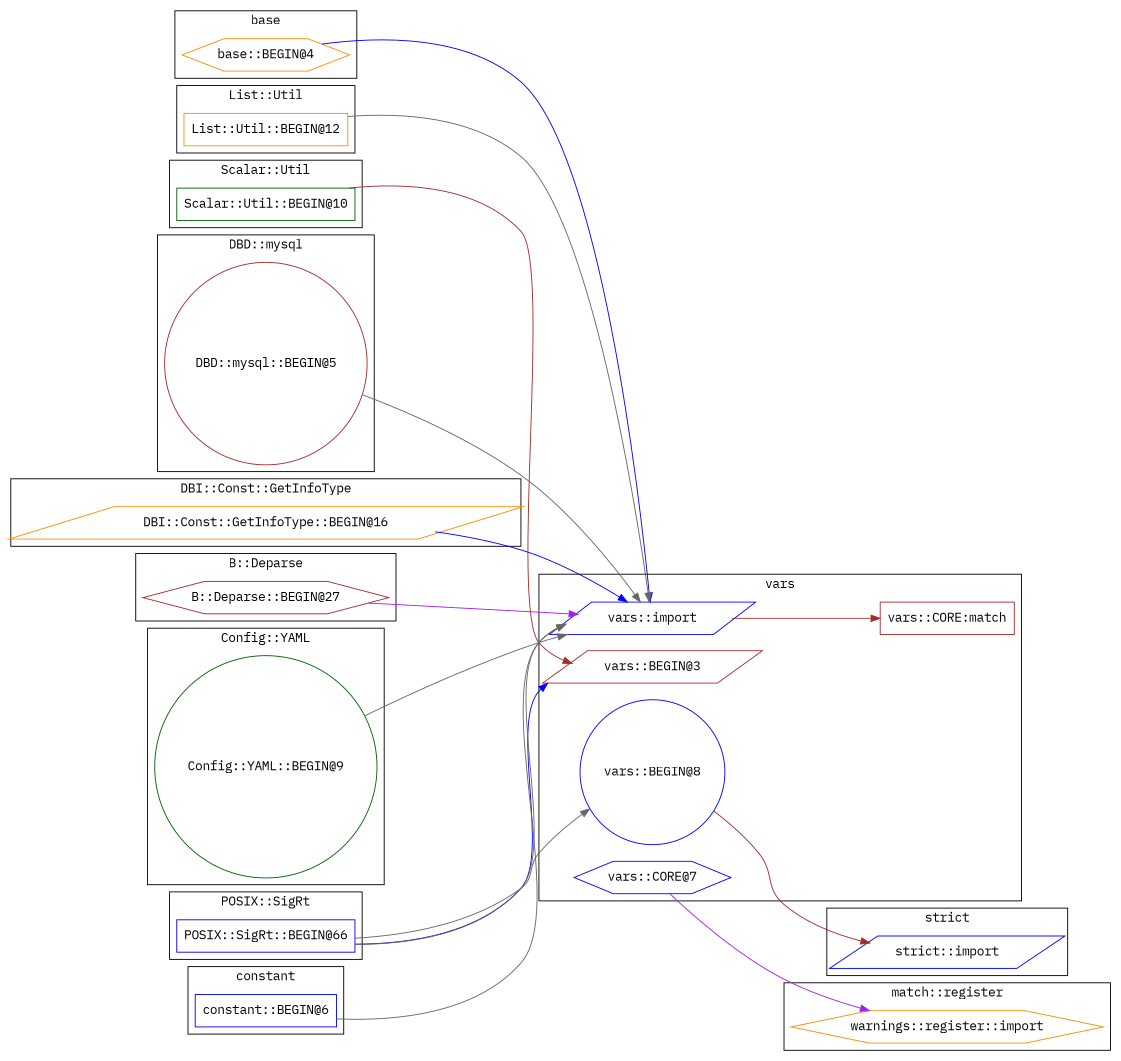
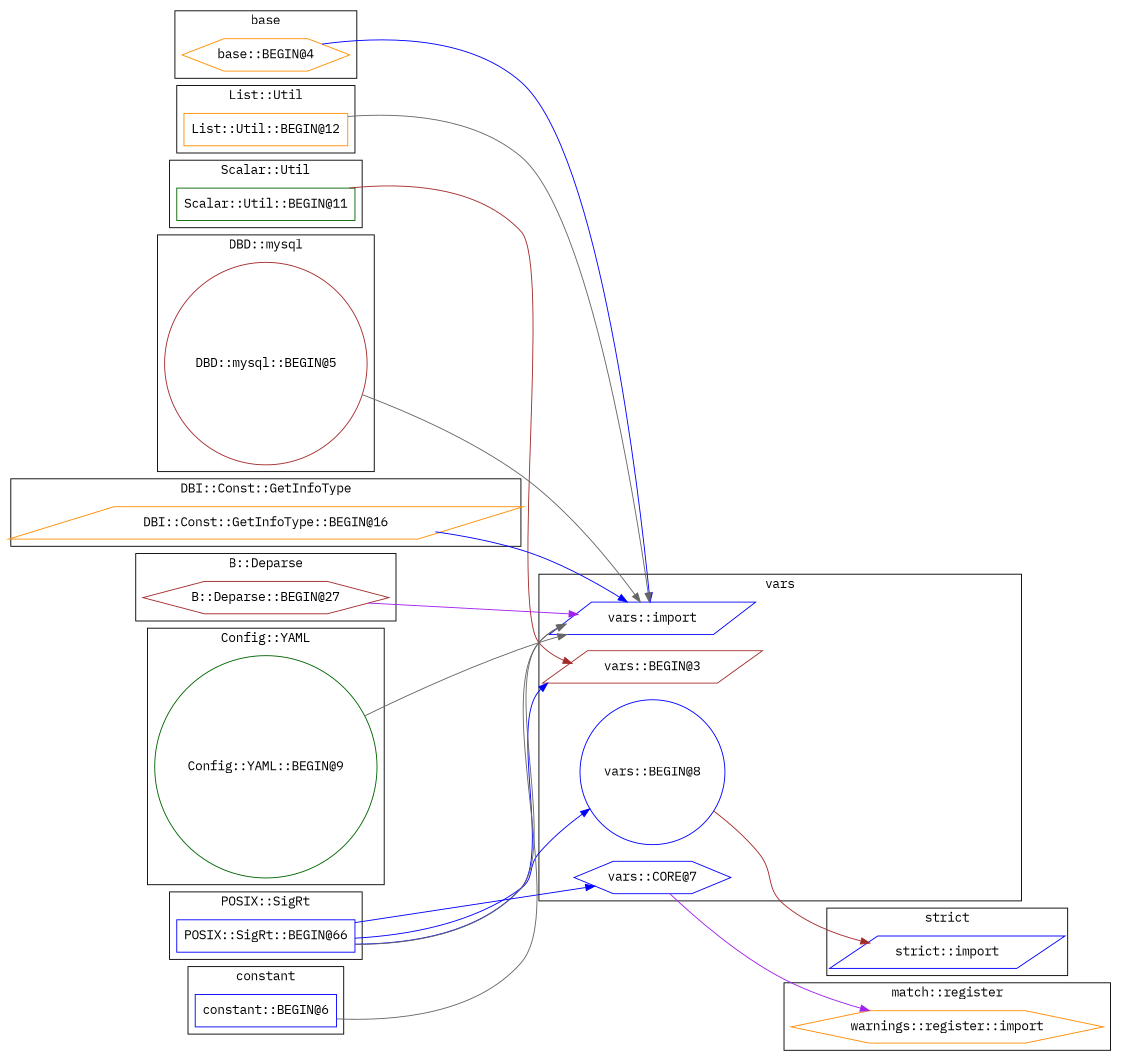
  digraph {
    fontname="IBM Plex Mono"
    rankdir=LR
    node [color=blue fontname="IBM Plex Mono" shape=box]
    edge [color=blue fontname="IBM Plex Mono"]
    "base::BEGIN@4" [color=darkorange shape=hexagon]
    "List::Util::BEGIN@12" [color=darkorange]
    "vars::BEGIN@3" [color=brown shape=parallelogram]
    "vars::BEGIN@8" [shape=circle]
    "vars::import" [shape=parallelogram]
-   "vars::CORE:match" [color=brown]
    n7 [label="vars::CORE@7" shape=hexagon]
    "strict::import" [shape=parallelogram]
-   "Scalar::Util::BEGIN@10" [color=darkgreen]
+   "Scalar::Util::BEGIN@10" [color=darkgreen label="Scalar::Util::BEGIN@11"]
    "DBD::mysql::BEGIN@5" [color=brown shape=circle]
    "DBI::Const::GetInfoType::BEGIN@16" [color=darkorange shape=parallelogram]
    "B::Deparse::BEGIN@27" [color=brown shape=hexagon]
    "Config::YAML::BEGIN@9" [color=darkgreen shape=circle]
    "POSIX::SigRt::BEGIN@66"
    "constant::BEGIN@6"
    "warnings::register::import" [color=darkorange shape=hexagon]
    subgraph cluster_1 {
      label=base
      "base::BEGIN@4"
    }
    subgraph cluster_2 {
      label="List::Util"
      "List::Util::BEGIN@12"
    }
    subgraph cluster_3 {
      label=vars
      "vars::BEGIN@3"
      "vars::BEGIN@8"
      "vars::import"
-     "vars::CORE:match"
      n7
    }
    subgraph cluster_4 {
      label="strict"
      "strict::import"
    }
    subgraph cluster_5 {
      label="Scalar::Util"
      "Scalar::Util::BEGIN@10"
    }
    subgraph cluster_6 {
      label="DBD::mysql"
      "DBD::mysql::BEGIN@5"
    }
    subgraph cluster_7 {
      label="DBI::Const::GetInfoType"
      "DBI::Const::GetInfoType::BEGIN@16"
    }
    subgraph cluster_8 {
      label="B::Deparse"
      "B::Deparse::BEGIN@27"
    }
    subgraph cluster_9 {
      label="Config::YAML"
      "Config::YAML::BEGIN@9"
    }
    subgraph cluster_10 {
      label="POSIX::SigRt"
      "POSIX::SigRt::BEGIN@66"
    }
    subgraph cluster_11 {
      label=constant
      "constant::BEGIN@6"
    }
    subgraph cluster_12 {
      label="match::register"
      "warnings::register::import"
    }
    "base::BEGIN@4" -> "vars::import"
    "List::Util::BEGIN@12" -> "vars::import" [color=gray40]
    "vars::BEGIN@8" -> "strict::import" [color=brown]
-   "vars::import" -> "vars::CORE:match" [color=brown]
    n7 -> "warnings::register::import" [color=purple]
    "Scalar::Util::BEGIN@10" -> "vars::BEGIN@3" [color=brown]
    "DBD::mysql::BEGIN@5" -> "vars::import" [color=gray40]
    "DBI::Const::GetInfoType::BEGIN@16" -> "vars::import"
    "B::Deparse::BEGIN@27" -> "vars::import" [color=purple]
    "Config::YAML::BEGIN@9" -> "vars::import" [color=gray40]
    "POSIX::SigRt::BEGIN@66" -> "vars::BEGIN@3"
-   "POSIX::SigRt::BEGIN@66" -> "vars::BEGIN@8" [color=gray40]
+   "POSIX::SigRt::BEGIN@66" -> "vars::BEGIN@8"
    "POSIX::SigRt::BEGIN@66" -> "vars::import" [color=gray40]
+   "POSIX::SigRt::BEGIN@66" -> n7
    "constant::BEGIN@6" -> "vars::import" [color=gray40]
  }
